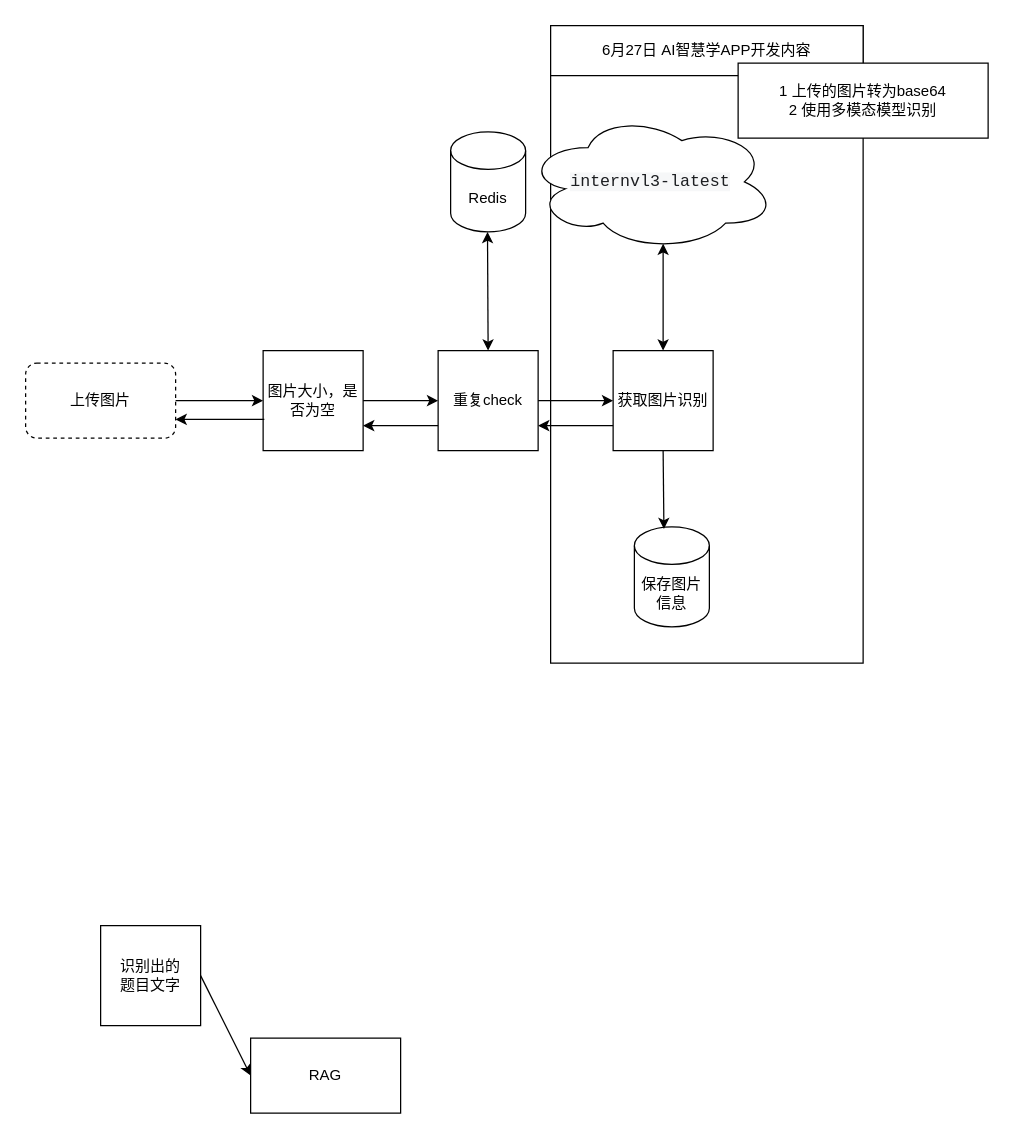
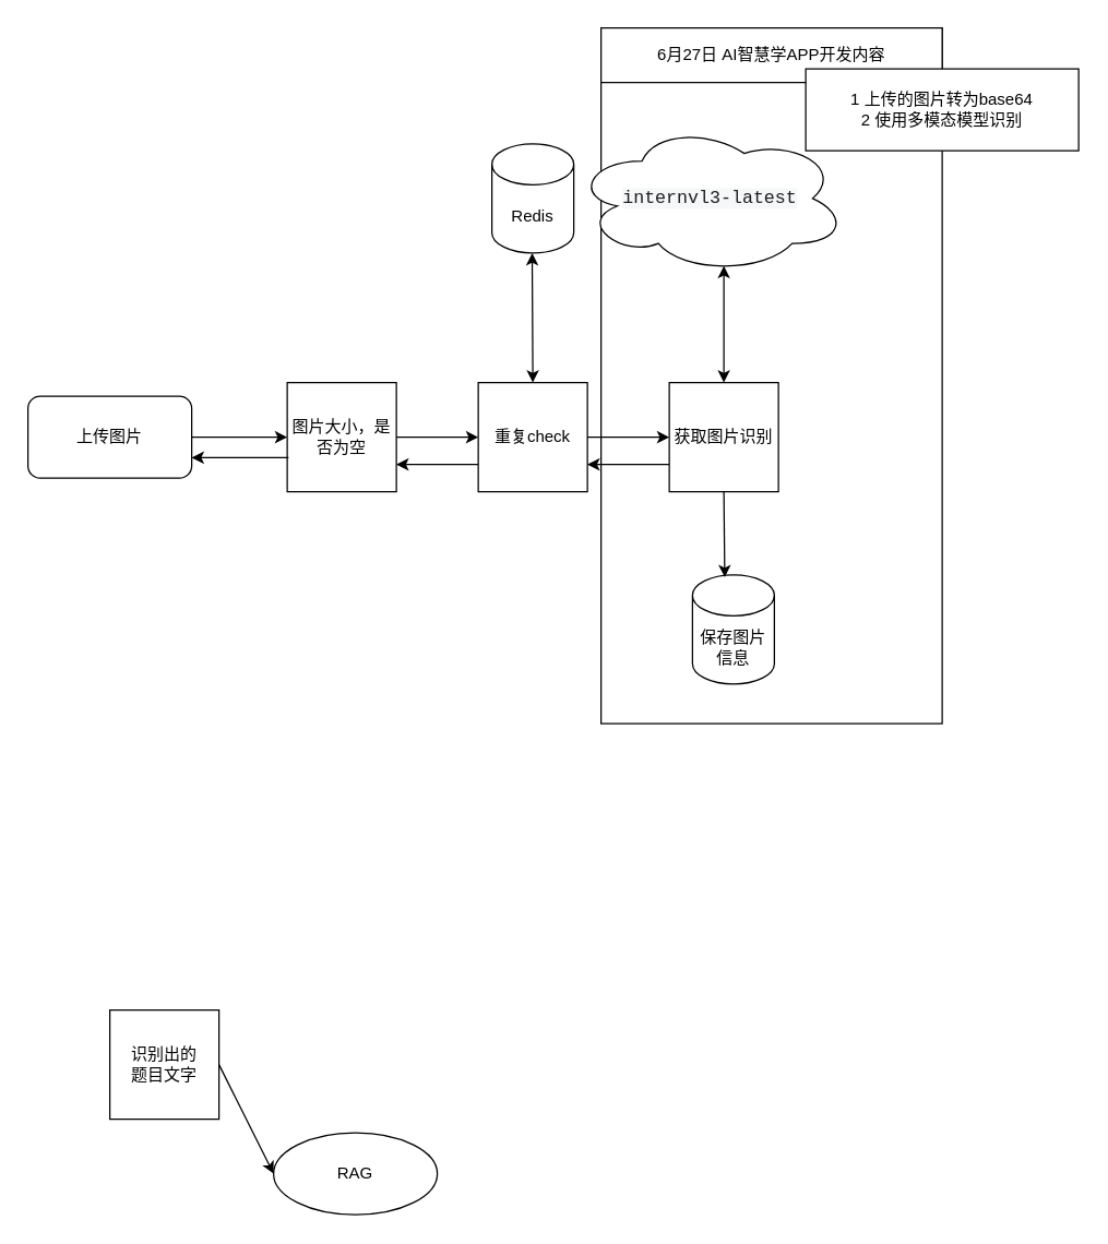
  <mxCell id="0" />
  <mxCell id="1" parent="0" />
  <mxCell id="2" value="" style="rounded=0;whiteSpace=wrap;html=1;" vertex="1" parent="1"><mxGeometry x="440" y="20" width="250" height="510" as="geometry" /></mxCell>
  <mxCell id="3" value="图片大小，是否为空" style="whiteSpace=wrap;html=1;aspect=fixed;" vertex="1" parent="1"><mxGeometry x="210" y="280" width="80" height="80" as="geometry" /></mxCell>
- <mxCell id="4" value="上传图片" style="rounded=1;whiteSpace=wrap;html=1;dashed=1;" vertex="1" parent="1"><mxGeometry x="20" y="290" width="120" height="60" as="geometry" /></mxCell>
+ <mxCell id="4" value="上传图片" style="rounded=1;whiteSpace=wrap;html=1;" vertex="1" parent="1"><mxGeometry x="20" y="290" width="120" height="60" as="geometry" /></mxCell>
  <mxCell id="5" value="重复check" style="whiteSpace=wrap;html=1;aspect=fixed;" vertex="1" parent="1"><mxGeometry x="350" y="280" width="80" height="80" as="geometry" /></mxCell>
  <mxCell id="6" value="获取图片识别" style="whiteSpace=wrap;html=1;aspect=fixed;" vertex="1" parent="1"><mxGeometry x="490" y="280" width="80" height="80" as="geometry" /></mxCell>
  <mxCell id="7" value="&lt;span style=&quot;color: rgb(28, 30, 33); font-family: SFMono-Regular, Menlo, Monaco, Consolas, &amp;quot;Liberation Mono&amp;quot;, &amp;quot;Courier New&amp;quot;, monospace; font-size: 13.3px; text-align: left; background-color: rgb(246, 247, 248);&quot;&gt;internvl3-latest&lt;/span&gt;" style="ellipse;shape=cloud;whiteSpace=wrap;html=1;" vertex="1" parent="1"><mxGeometry x="420" y="90" width="200" height="110" as="geometry" /></mxCell>
  <mxCell id="8" value="" style="endArrow=classic;html=1;rounded=0;exitX=1;exitY=0.5;exitDx=0;exitDy=0;entryX=0;entryY=0.5;entryDx=0;entryDy=0;" edge="1" parent="1" source="4" target="3"><mxGeometry width="50" height="50" relative="1" as="geometry"><mxPoint x="150" y="330" as="sourcePoint" /><mxPoint x="200" y="280" as="targetPoint" /></mxGeometry></mxCell>
  <mxCell id="9" value="" style="endArrow=classic;html=1;rounded=0;exitX=1;exitY=0.5;exitDx=0;exitDy=0;entryX=0;entryY=0.5;entryDx=0;entryDy=0;" edge="1" parent="1" source="3" target="5"><mxGeometry width="50" height="50" relative="1" as="geometry"><mxPoint x="230" y="390" as="sourcePoint" /><mxPoint x="300" y="390" as="targetPoint" /></mxGeometry></mxCell>
  <mxCell id="10" value="" style="endArrow=classic;html=1;rounded=0;entryX=0;entryY=0.5;entryDx=0;entryDy=0;" edge="1" parent="1" source="5" target="6"><mxGeometry width="50" height="50" relative="1" as="geometry"><mxPoint x="310" y="360" as="sourcePoint" /><mxPoint x="370" y="360" as="targetPoint" /></mxGeometry></mxCell>
  <mxCell id="11" value="" style="endArrow=classic;startArrow=classic;html=1;rounded=0;exitX=0.5;exitY=0;exitDx=0;exitDy=0;entryX=0.55;entryY=0.95;entryDx=0;entryDy=0;entryPerimeter=0;" edge="1" parent="1" source="6" target="7"><mxGeometry width="50" height="50" relative="1" as="geometry"><mxPoint x="530" y="260" as="sourcePoint" /><mxPoint x="580" y="210" as="targetPoint" /></mxGeometry></mxCell>
  <mxCell id="12" value="Redis" style="shape=cylinder3;whiteSpace=wrap;html=1;boundedLbl=1;backgroundOutline=1;size=15;" vertex="1" parent="1"><mxGeometry x="360" y="105" width="60" height="80" as="geometry" /></mxCell>
  <mxCell id="13" value="" style="endArrow=classic;startArrow=classic;html=1;rounded=0;entryX=0.55;entryY=0.95;entryDx=0;entryDy=0;entryPerimeter=0;" edge="1" parent="1"><mxGeometry width="50" height="50" relative="1" as="geometry"><mxPoint x="390" y="280" as="sourcePoint" /><mxPoint x="389.5" y="185" as="targetPoint" /></mxGeometry></mxCell>
  <mxCell id="14" value="保存图片信息" style="shape=cylinder3;whiteSpace=wrap;html=1;boundedLbl=1;backgroundOutline=1;size=15;" vertex="1" parent="1"><mxGeometry x="507" y="421" width="60" height="80" as="geometry" /></mxCell>
  <mxCell id="15" value="" style="endArrow=classic;html=1;rounded=0;entryX=0.394;entryY=0.021;entryDx=0;entryDy=0;entryPerimeter=0;exitX=0.5;exitY=1;exitDx=0;exitDy=0;" edge="1" parent="1" source="6" target="14"><mxGeometry width="50" height="50" relative="1" as="geometry"><mxPoint x="390" y="440" as="sourcePoint" /><mxPoint x="440" y="390" as="targetPoint" /></mxGeometry></mxCell>
  <mxCell id="16" value="" style="endArrow=classic;html=1;rounded=0;entryX=1;entryY=0.75;entryDx=0;entryDy=0;exitX=0;exitY=0.75;exitDx=0;exitDy=0;" edge="1" parent="1" source="6" target="5"><mxGeometry width="50" height="50" relative="1" as="geometry"><mxPoint x="480" y="340" as="sourcePoint" /><mxPoint x="430" y="420" as="targetPoint" /></mxGeometry></mxCell>
  <mxCell id="17" value="" style="endArrow=classic;html=1;rounded=0;entryX=1;entryY=0.75;entryDx=0;entryDy=0;exitX=0;exitY=0.75;exitDx=0;exitDy=0;" edge="1" parent="1"><mxGeometry width="50" height="50" relative="1" as="geometry"><mxPoint x="350" y="340" as="sourcePoint" /><mxPoint x="290" y="340" as="targetPoint" /></mxGeometry></mxCell>
  <mxCell id="18" value="" style="endArrow=classic;html=1;rounded=0;exitX=0.012;exitY=0.663;exitDx=0;exitDy=0;entryX=1;entryY=0.75;entryDx=0;entryDy=0;exitPerimeter=0;" edge="1" parent="1" target="4"><mxGeometry width="50" height="50" relative="1" as="geometry"><mxPoint x="210.96" y="335.04" as="sourcePoint" /><mxPoint x="140" y="337" as="targetPoint" /></mxGeometry></mxCell>
  <mxCell id="19" value="识别出的&lt;div&gt;题目文字&lt;/div&gt;" style="whiteSpace=wrap;html=1;aspect=fixed;" vertex="1" parent="1"><mxGeometry x="80" y="740" width="80" height="80" as="geometry" /></mxCell>
- <mxCell id="20" value="RAG" style="rounded=0;whiteSpace=wrap;html=1;" vertex="1" parent="1"><mxGeometry x="200" y="830" width="120" height="60" as="geometry" /></mxCell>
+ <mxCell id="20" value="RAG" style="ellipse;whiteSpace=wrap;html=1;" vertex="1" parent="1"><mxGeometry x="200" y="830" width="120" height="60" as="geometry" /></mxCell>
  <mxCell id="21" value="" style="endArrow=classic;html=1;rounded=0;exitX=1;exitY=0.5;exitDx=0;exitDy=0;entryX=0;entryY=0.5;entryDx=0;entryDy=0;" edge="1" parent="1" source="19" target="20"><mxGeometry width="50" height="50" relative="1" as="geometry"><mxPoint x="190" y="833" as="sourcePoint" /><mxPoint x="230" y="740" as="targetPoint" /></mxGeometry></mxCell>
  <mxCell id="22" value="6月27日 AI智慧学APP开发内容" style="rounded=0;whiteSpace=wrap;html=1;" vertex="1" parent="1"><mxGeometry x="440" y="20" width="250" height="40" as="geometry" /></mxCell>
  <mxCell id="23" value="1 上传的图片转为base64&lt;div&gt;2 使用多模态模型识别&lt;/div&gt;" style="rounded=0;whiteSpace=wrap;html=1;" vertex="1" parent="1"><mxGeometry x="590" y="50" width="200" height="60" as="geometry" /></mxCell>
